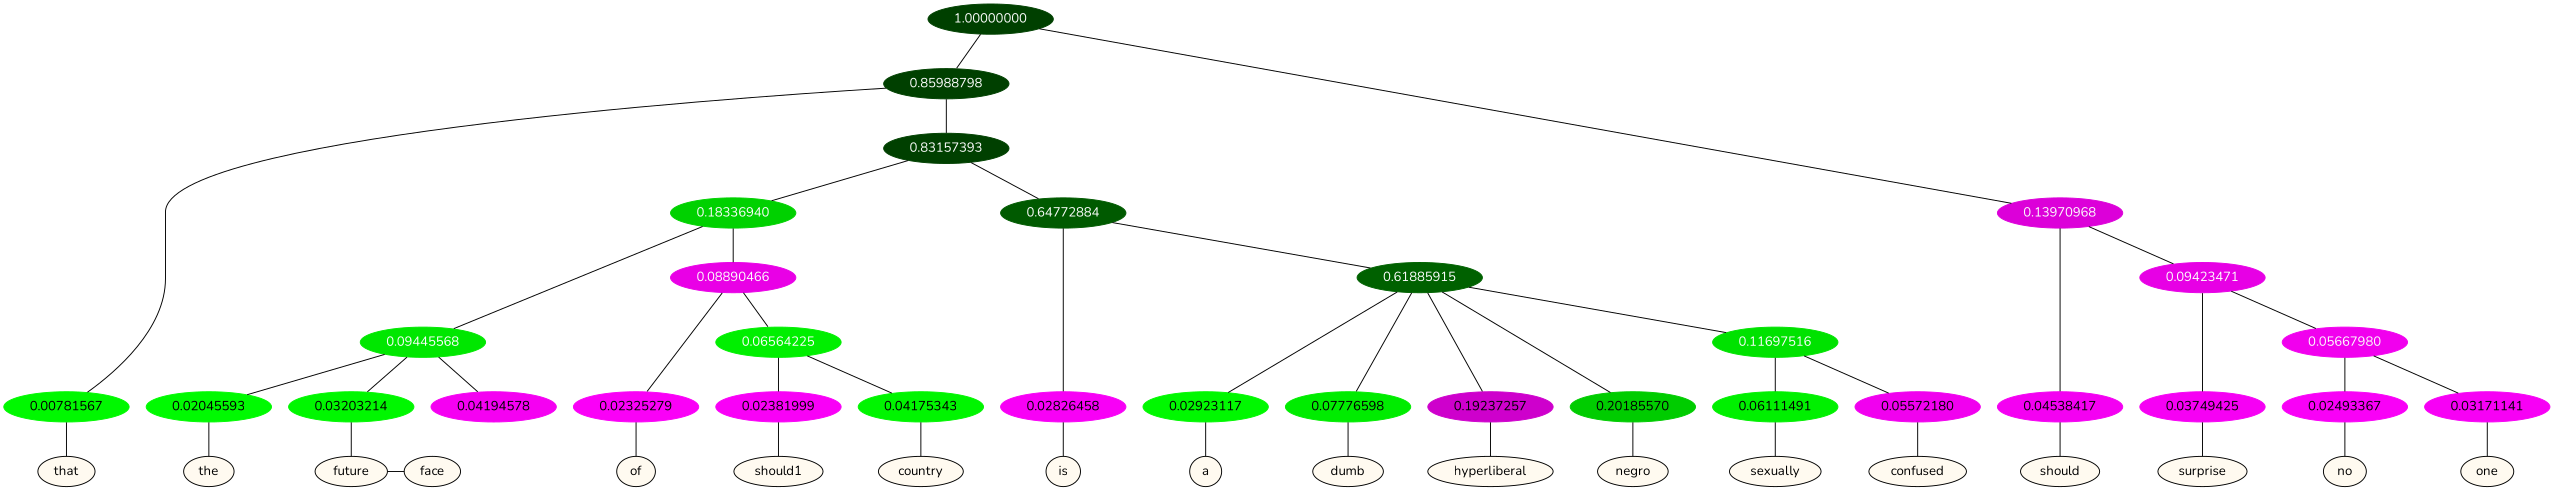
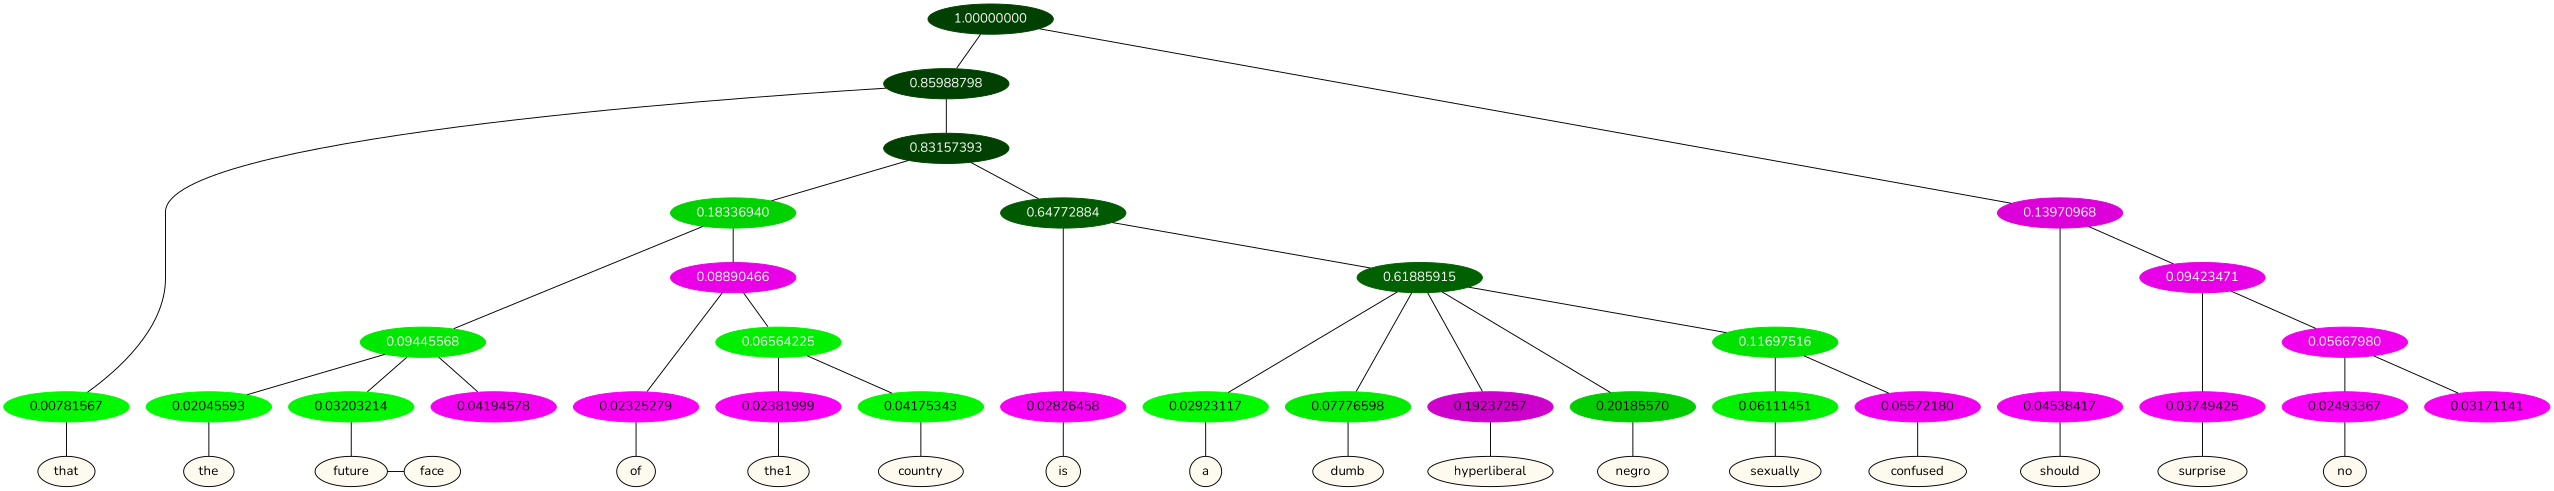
  graph {
    fontname=Nunito
    node [color=black fontname=Nunito format=png nodesep=0.001 ordering=out overlap_scaling=0.01 ranksep=0.001 style=filled]
    edge [fontname=Nunito]
    n1 [fillcolor=floralwhite height=0.15 label=that style="filled,solid" width=0.15]
    n2 [fillcolor=floralwhite height=0.15 label=the style="filled,solid" width=0.15]
    n3 [fillcolor=floralwhite height=0.15 label=future style="filled,solid" width=0.15]
    n4 [fillcolor=floralwhite height=0.15 label=face style="filled,solid" width=0.15]
    n5 [fillcolor=floralwhite height=0.15 label=of style="filled,solid" width=0.15]
-   n6 [fillcolor=floralwhite height=0.15 label=should1 style="filled,solid" width=0.15]
+   n6 [fillcolor=floralwhite height=0.15 label=the1 style="filled,solid" width=0.15]
    n7 [fillcolor=floralwhite height=0.15 label=country style="filled,solid" width=0.15]
    n8 [fillcolor=floralwhite height=0.15 label=is style="filled,solid" width=0.15]
    n9 [fillcolor=floralwhite height=0.15 label=a style="filled,solid" width=0.15]
    n10 [fillcolor=floralwhite height=0.15 label=dumb style="filled,solid" width=0.15]
    n11 [fillcolor=floralwhite height=0.15 label=sexually style="filled,solid" width=0.15]
    n12 [fillcolor=floralwhite height=0.15 label=confused style="filled,solid" width=0.15]
    n13 [fillcolor=floralwhite height=0.15 label=hyperliberal style="filled,solid" width=0.15]
    n14 [fillcolor=floralwhite height=0.15 label=negro style="filled,solid" width=0.15]
    n15 [fillcolor=floralwhite height=0.15 label=should style="filled,solid" width=0.15]
    n16 [fillcolor=floralwhite height=0.15 label=surprise style="filled,solid" width=0.15]
    n17 [fillcolor=floralwhite height=0.15 label=no style="filled,solid" width=0.15]
-   n18 [fillcolor=floralwhite height=0.15 label=one style="filled,solid" width=0.15]
    n19 [color="0.334 1.000 0.972" fontcolor=black height=0.15 label=0.00781567 width=0.15]
    n20 [color="0.334 1.000 0.980" fontcolor=black height=0.15 label=0.02045593 width=0.15]
    n21 [color="0.334 1.000 0.968" fontcolor=black height=0.15 label=0.03203214 width=0.15]
    n22 [color="0.835 1.000 0.958" fontcolor=black height=0.15 label=0.04194578 width=0.15]
    n23 [color="0.835 1.000 0.977" fontcolor=black height=0.15 label=0.02325279 width=0.15]
    n24 [color="0.835 1.000 0.976" fontcolor=black height=0.15 label=0.02381999 width=0.15]
    n25 [color="0.334 1.000 0.958" fontcolor=black height=0.15 label=0.04175343 width=0.15]
    n26 [color="0.835 1.000 0.972" fontcolor=black height=0.15 label=0.02826458 width=0.15]
    n27 [color="0.334 1.000 0.971" fontcolor=black height=0.15 label=0.02923117 width=0.15]
    n28 [color="0.334 1.000 0.922" fontcolor=black height=0.15 label=0.07776598 width=0.15]
-   n29 [color="0.334 1.000 0.939" fontcolor=black height=0.15 label=0.06111491 width=0.15]
+   n29 [color="0.334 1.000 0.939" fontcolor=black height=0.15 label=0.06111451 width=0.15]
    n30 [color="0.835 1.000 0.944" fontcolor=black height=0.15 label=0.05572180 width=0.15]
    n31 [color="0.835 1.000 0.808" fontcolor=black height=0.15 label=0.19237257 width=0.15]
    n32 [color="0.334 1.000 0.798" fontcolor=black height=0.15 label=0.20185570 width=0.15]
    n33 [color="0.835 1.000 0.955" fontcolor=black height=0.15 label=0.04538417 width=0.15]
    n34 [color="0.835 1.000 0.963" fontcolor=black height=0.15 label=0.03749425 width=0.15]
    n35 [color="0.835 1.000 0.975" fontcolor=black height=0.15 label=0.02493367 width=0.15]
    n36 [color="0.835 1.000 0.968" fontcolor=black height=0.15 label=0.03171141 width=0.15]
    n37 [color="0.334 1.000 0.250" fontcolor=grey99 height=0.15 label=1.00000000 width=0.15]
    n38 [color="0.334 1.000 0.250" fontcolor=grey99 height=0.15 label=0.85988798 width=0.15]
    n39 [color="0.835 1.000 0.860" fontcolor=grey99 height=0.15 label=0.13970968 width=0.15]
    n40 [color="0.334 1.000 0.250" fontcolor=grey99 height=0.15 label=0.83157393 width=0.15]
    n41 [color="0.835 1.000 0.906" fontcolor=grey99 height=0.15 label=0.09423471 width=0.15]
    n42 [color="0.334 1.000 0.817" fontcolor=grey99 height=0.15 label=0.18336940 width=0.15]
    n43 [color="0.334 1.000 0.352" fontcolor=grey99 height=0.15 label=0.64772884 width=0.15]
    n44 [color="0.835 1.000 0.943" fontcolor=grey99 height=0.15 label=0.05667980 width=0.15]
    n45 [color="0.334 1.000 0.906" fontcolor=grey99 height=0.15 label=0.09445568 width=0.15]
    n46 [color="0.835 1.000 0.911" fontcolor=grey99 height=0.15 label=0.08890466 width=0.15]
    n47 [color="0.334 1.000 0.381" fontcolor=grey99 height=0.15 label=0.61885915 width=0.15]
    n48 [color="0.334 1.000 0.934" fontcolor=grey99 height=0.15 label=0.06564225 width=0.15]
    n49 [color="0.334 1.000 0.883" fontcolor=grey99 height=0.15 label=0.11697516 width=0.15]
    subgraph sub_1 {
      rank=same
      n1
      n2
      n3
      n4
      n5
      n6
      n7
      n8
      n9
      n10
      n11
      n12
      n13
      n14
      n15
      n16
      n17
-     n18
    }
    subgraph sub_2 {
      rank=same
      n19
      n20
      n21
      n22
      n23
      n24
      n25
      n26
      n27
      n28
      n29
      n30
      n31
      n32
      n33
      n34
      n35
      n36
    }
    n3 -- n4
    n19 -- n1
    n20 -- n2
    n21 -- n3
    n23 -- n5
    n24 -- n6
    n25 -- n7
    n26 -- n8
    n27 -- n9
    n28 -- n10
    n29 -- n11
    n30 -- n12
    n31 -- n13
    n32 -- n14
    n33 -- n15
    n34 -- n16
    n35 -- n17
-   n36 -- n18
    n37 -- n38
    n37 -- n39
    n38 -- n19
    n38 -- n40
    n39 -- n33
    n39 -- n41
    n40 -- n42
    n40 -- n43
    n41 -- n34
    n41 -- n44
    n42 -- n45
    n42 -- n46
    n43 -- n26
    n43 -- n47
    n44 -- n35
    n44 -- n36
    n45 -- n20
    n45 -- n21
    n45 -- n22
    n46 -- n23
    n46 -- n48
    n47 -- n27
    n47 -- n28
    n47 -- n31
    n47 -- n32
    n47 -- n49
    n48 -- n24
    n48 -- n25
    n49 -- n29
    n49 -- n30
  }
